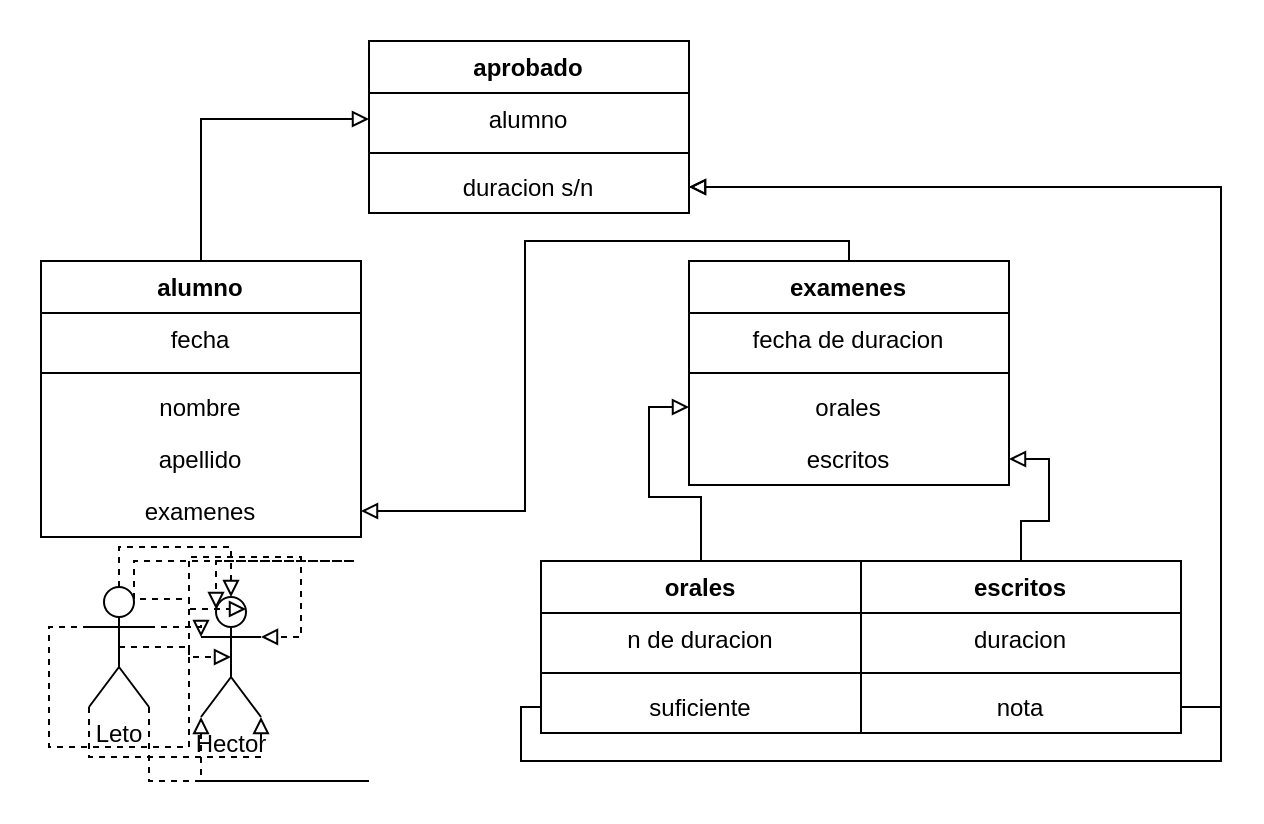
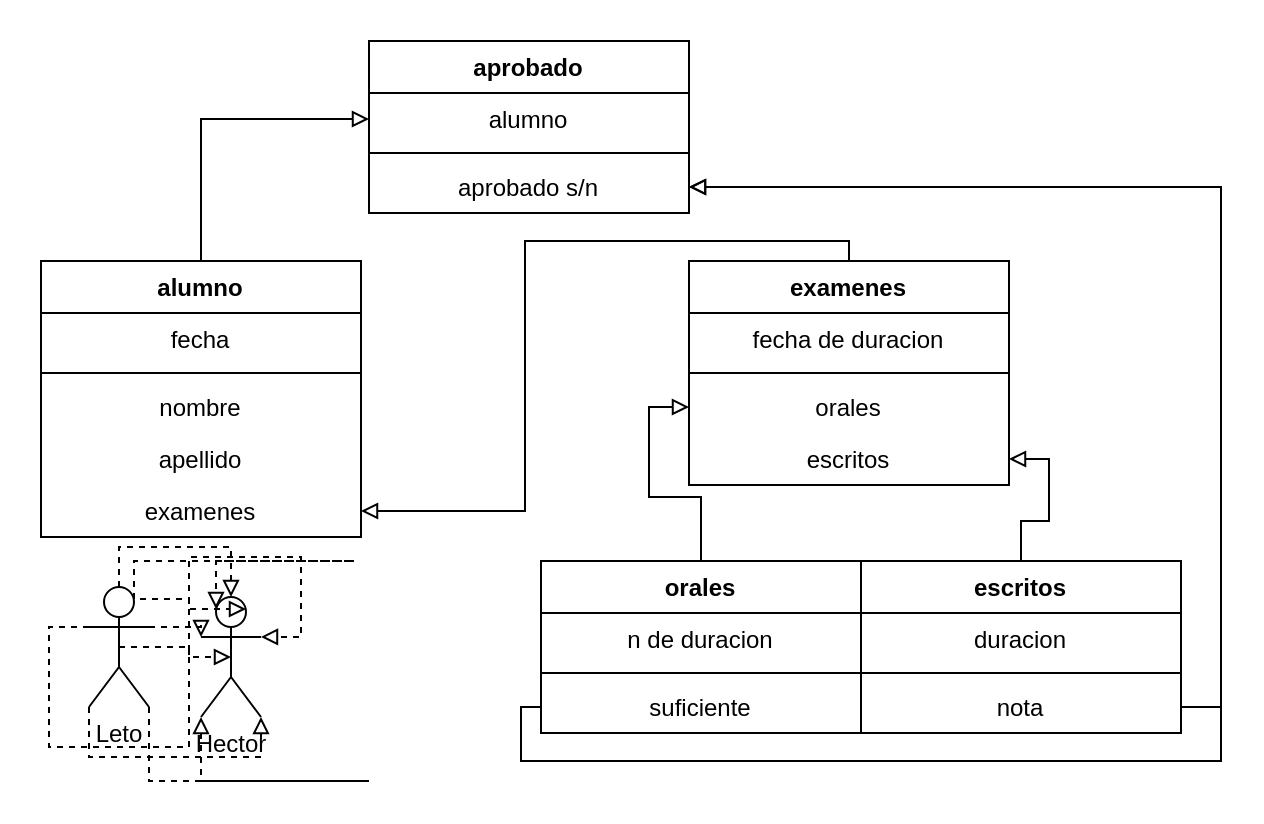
  <mxCell id="0" />
  <mxCell id="1" parent="0" />
  <mxCell id="2" value="aprobado" style="swimlane;fontStyle=1;align=center;verticalAlign=top;childLayout=stackLayout;horizontal=1;startSize=26;horizontalStack=0;resizeParent=1;resizeParentMax=0;resizeLast=0;collapsible=1;marginBottom=0;" vertex="1" parent="1"><mxGeometry x="184" y="20" width="160" height="86" as="geometry" /></mxCell>
  <mxCell id="3" value="alumno" style="text;strokeColor=none;fillColor=none;align=center;verticalAlign=top;spacingLeft=4;spacingRight=4;overflow=hidden;rotatable=0;points=[[0,0.5],[1,0.5]];portConstraint=eastwest;" vertex="1" parent="2"><mxGeometry y="26" width="160" height="26" as="geometry" /></mxCell>
  <mxCell id="4" value="" style="line;strokeWidth=1;fillColor=none;align=left;verticalAlign=middle;spacingTop=-1;spacingLeft=3;spacingRight=3;rotatable=0;labelPosition=right;points=[];portConstraint=eastwest;strokeColor=inherit;" vertex="1" parent="2"><mxGeometry y="52" width="160" height="8" as="geometry" /></mxCell>
- <mxCell id="5" value="duracion s/n" style="text;strokeColor=none;fillColor=none;align=center;verticalAlign=top;spacingLeft=4;spacingRight=4;overflow=hidden;rotatable=0;points=[[0,0.5],[1,0.5]];portConstraint=eastwest;" vertex="1" parent="2"><mxGeometry y="60" width="160" height="26" as="geometry" /></mxCell>
+ <mxCell id="5" value="aprobado s/n" style="text;strokeColor=none;fillColor=none;align=center;verticalAlign=top;spacingLeft=4;spacingRight=4;overflow=hidden;rotatable=0;points=[[0,0.5],[1,0.5]];portConstraint=eastwest;" vertex="1" parent="2"><mxGeometry y="60" width="160" height="26" as="geometry" /></mxCell>
  <mxCell id="6" style="edgeStyle=orthogonalEdgeStyle;rounded=0;orthogonalLoop=1;jettySize=auto;html=1;exitX=0.5;exitY=0;exitDx=0;exitDy=0;entryX=0;entryY=0.5;entryDx=0;entryDy=0;endArrow=block;endFill=0;" edge="1" parent="1" source="7" target="3"><mxGeometry relative="1" as="geometry" /></mxCell>
  <mxCell id="7" value="alumno" style="swimlane;fontStyle=1;align=center;verticalAlign=top;childLayout=stackLayout;horizontal=1;startSize=26;horizontalStack=0;resizeParent=1;resizeParentMax=0;resizeLast=0;collapsible=1;marginBottom=0;" vertex="1" parent="1"><mxGeometry x="20" y="130" width="160" height="138" as="geometry" /></mxCell>
  <mxCell id="8" value="fecha" style="text;strokeColor=none;fillColor=none;align=center;verticalAlign=top;spacingLeft=4;spacingRight=4;overflow=hidden;rotatable=0;points=[[0,0.5],[1,0.5]];portConstraint=eastwest;" vertex="1" parent="7"><mxGeometry y="26" width="160" height="26" as="geometry" /></mxCell>
  <mxCell id="9" value="" style="line;strokeWidth=1;fillColor=none;align=left;verticalAlign=middle;spacingTop=-1;spacingLeft=3;spacingRight=3;rotatable=0;labelPosition=right;points=[];portConstraint=eastwest;strokeColor=inherit;" vertex="1" parent="7"><mxGeometry y="52" width="160" height="8" as="geometry" /></mxCell>
  <mxCell id="10" value="nombre" style="text;strokeColor=none;fillColor=none;align=center;verticalAlign=top;spacingLeft=4;spacingRight=4;overflow=hidden;rotatable=0;points=[[0,0.5],[1,0.5]];portConstraint=eastwest;" vertex="1" parent="7"><mxGeometry y="60" width="160" height="26" as="geometry" /></mxCell>
  <mxCell id="11" value="apellido" style="text;strokeColor=none;fillColor=none;align=center;verticalAlign=top;spacingLeft=4;spacingRight=4;overflow=hidden;rotatable=0;points=[[0,0.5],[1,0.5]];portConstraint=eastwest;" vertex="1" parent="7"><mxGeometry y="86" width="160" height="26" as="geometry" /></mxCell>
  <mxCell id="12" value="examenes" style="text;strokeColor=none;fillColor=none;align=center;verticalAlign=top;spacingLeft=4;spacingRight=4;overflow=hidden;rotatable=0;points=[[0,0.5],[1,0.5]];portConstraint=eastwest;" vertex="1" parent="7"><mxGeometry y="112" width="160" height="26" as="geometry" /></mxCell>
  <mxCell id="13" style="edgeStyle=orthogonalEdgeStyle;rounded=0;orthogonalLoop=1;jettySize=auto;html=1;exitX=0.5;exitY=0;exitDx=0;exitDy=0;entryX=1;entryY=0.5;entryDx=0;entryDy=0;endArrow=block;endFill=0;" edge="1" parent="1" source="14" target="12"><mxGeometry relative="1" as="geometry"><Array as="points"><mxPoint x="424" y="120" /><mxPoint x="262" y="120" /><mxPoint x="262" y="255" /></Array></mxGeometry></mxCell>
  <mxCell id="14" value="examenes" style="swimlane;fontStyle=1;align=center;verticalAlign=top;childLayout=stackLayout;horizontal=1;startSize=26;horizontalStack=0;resizeParent=1;resizeParentMax=0;resizeLast=0;collapsible=1;marginBottom=0;" vertex="1" parent="1"><mxGeometry x="344" y="130" width="160" height="112" as="geometry" /></mxCell>
  <mxCell id="15" value="fecha de duracion" style="text;strokeColor=none;fillColor=none;align=center;verticalAlign=top;spacingLeft=4;spacingRight=4;overflow=hidden;rotatable=0;points=[[0,0.5],[1,0.5]];portConstraint=eastwest;" vertex="1" parent="14"><mxGeometry y="26" width="160" height="26" as="geometry" /></mxCell>
  <mxCell id="16" value="" style="line;strokeWidth=1;fillColor=none;align=left;verticalAlign=middle;spacingTop=-1;spacingLeft=3;spacingRight=3;rotatable=0;labelPosition=right;points=[];portConstraint=eastwest;strokeColor=inherit;" vertex="1" parent="14"><mxGeometry y="52" width="160" height="8" as="geometry" /></mxCell>
  <mxCell id="17" value="orales" style="text;strokeColor=none;fillColor=none;align=center;verticalAlign=top;spacingLeft=4;spacingRight=4;overflow=hidden;rotatable=0;points=[[0,0.5],[1,0.5]];portConstraint=eastwest;" vertex="1" parent="14"><mxGeometry y="60" width="160" height="26" as="geometry" /></mxCell>
  <mxCell id="18" value="escritos" style="text;strokeColor=none;fillColor=none;align=center;verticalAlign=middle;spacingLeft=4;spacingRight=4;overflow=hidden;rotatable=0;points=[[0,0.5],[1,0.5]];portConstraint=eastwest;" vertex="1" parent="14"><mxGeometry y="86" width="160" height="26" as="geometry" /></mxCell>
  <mxCell id="19" style="edgeStyle=orthogonalEdgeStyle;rounded=0;orthogonalLoop=1;jettySize=auto;html=1;exitX=0.5;exitY=0;exitDx=0;exitDy=0;entryX=0;entryY=0.5;entryDx=0;entryDy=0;endArrow=block;endFill=0;" edge="1" parent="1" source="20" target="17"><mxGeometry relative="1" as="geometry" /></mxCell>
  <mxCell id="20" value="orales" style="swimlane;fontStyle=1;align=center;verticalAlign=top;childLayout=stackLayout;horizontal=1;startSize=26;horizontalStack=0;resizeParent=1;resizeParentMax=0;resizeLast=0;collapsible=1;marginBottom=0;" vertex="1" parent="1"><mxGeometry x="270" y="280" width="160" height="86" as="geometry" /></mxCell>
  <mxCell id="21" value="n de duracion" style="text;strokeColor=none;fillColor=none;align=center;verticalAlign=top;spacingLeft=4;spacingRight=4;overflow=hidden;rotatable=0;points=[[0,0.5],[1,0.5]];portConstraint=eastwest;" vertex="1" parent="20"><mxGeometry y="26" width="160" height="26" as="geometry" /></mxCell>
  <mxCell id="22" value="" style="line;strokeWidth=1;fillColor=none;align=left;verticalAlign=middle;spacingTop=-1;spacingLeft=3;spacingRight=3;rotatable=0;labelPosition=right;points=[];portConstraint=eastwest;strokeColor=inherit;" vertex="1" parent="20"><mxGeometry y="52" width="160" height="8" as="geometry" /></mxCell>
  <mxCell id="23" value="suficiente" style="text;strokeColor=none;fillColor=none;align=center;verticalAlign=top;spacingLeft=4;spacingRight=4;overflow=hidden;rotatable=0;points=[[0,0.5],[1,0.5]];portConstraint=eastwest;" vertex="1" parent="20"><mxGeometry y="60" width="160" height="26" as="geometry" /></mxCell>
  <mxCell id="24" style="edgeStyle=orthogonalEdgeStyle;rounded=0;orthogonalLoop=1;jettySize=auto;html=1;exitX=0.5;exitY=0;exitDx=0;exitDy=0;entryX=1;entryY=0.5;entryDx=0;entryDy=0;endArrow=block;endFill=0;" edge="1" parent="1" source="25" target="18"><mxGeometry relative="1" as="geometry" /></mxCell>
  <mxCell id="25" value="escritos" style="swimlane;fontStyle=1;align=center;verticalAlign=top;childLayout=stackLayout;horizontal=1;startSize=26;horizontalStack=0;resizeParent=1;resizeParentMax=0;resizeLast=0;collapsible=1;marginBottom=0;" vertex="1" parent="1"><mxGeometry x="430" y="280" width="160" height="86" as="geometry" /></mxCell>
  <mxCell id="26" value="duracion" style="text;strokeColor=none;fillColor=none;align=center;verticalAlign=top;spacingLeft=4;spacingRight=4;overflow=hidden;rotatable=0;points=[[0,0.5],[1,0.5]];portConstraint=eastwest;" vertex="1" parent="25"><mxGeometry y="26" width="160" height="26" as="geometry" /></mxCell>
  <mxCell id="27" value="" style="line;strokeWidth=1;fillColor=none;align=left;verticalAlign=middle;spacingTop=-1;spacingLeft=3;spacingRight=3;rotatable=0;labelPosition=right;points=[];portConstraint=eastwest;strokeColor=inherit;" vertex="1" parent="25"><mxGeometry y="52" width="160" height="8" as="geometry" /></mxCell>
  <mxCell id="28" value="nota" style="text;strokeColor=none;fillColor=none;align=center;verticalAlign=top;spacingLeft=4;spacingRight=4;overflow=hidden;rotatable=0;points=[[0,0.5],[1,0.5]];portConstraint=eastwest;" vertex="1" parent="25"><mxGeometry y="60" width="160" height="26" as="geometry" /></mxCell>
  <mxCell id="29" style="edgeStyle=orthogonalEdgeStyle;rounded=0;orthogonalLoop=1;jettySize=auto;html=1;exitX=1;exitY=0.5;exitDx=0;exitDy=0;entryX=1;entryY=0.5;entryDx=0;entryDy=0;dashed=0;endArrow=block;endFill=0;" edge="1" parent="1" source="28" target="5"><mxGeometry relative="1" as="geometry" /></mxCell>
  <mxCell id="30" style="edgeStyle=orthogonalEdgeStyle;rounded=0;orthogonalLoop=1;jettySize=auto;html=1;exitX=0;exitY=0.5;exitDx=0;exitDy=0;entryX=1;entryY=0.5;entryDx=0;entryDy=0;dashed=0;endArrow=block;endFill=0;" edge="1" parent="1" source="23" target="5"><mxGeometry relative="1" as="geometry"><Array as="points"><mxPoint x="260" y="353" /><mxPoint x="260" y="380" /><mxPoint x="610" y="380" /><mxPoint x="610" y="93" /></Array></mxGeometry></mxCell>
  <mxCell id="31" value="&lt;div&gt;Hector&lt;/div&gt;" style="shape=umlActor;verticalLabelPosition=bottom;verticalAlign=top;html=1;" vertex="1" parent="1"><mxGeometry x="100" y="298" width="30" height="60" as="geometry" /></mxCell>
  <mxCell id="32" style="edgeStyle=orthogonalEdgeStyle;rounded=0;orthogonalLoop=1;jettySize=auto;html=1;exitX=0.5;exitY=0;exitDx=0;exitDy=0;exitPerimeter=0;entryX=0.5;entryY=0;entryDx=0;entryDy=0;entryPerimeter=0;dashed=1;endArrow=block;endFill=0;" edge="1" parent="1" source="40" target="31"><mxGeometry relative="1" as="geometry" /></mxCell>
  <mxCell id="33" style="edgeStyle=orthogonalEdgeStyle;rounded=0;orthogonalLoop=1;jettySize=auto;html=1;exitX=0;exitY=1;exitDx=0;exitDy=0;exitPerimeter=0;entryX=1;entryY=1;entryDx=0;entryDy=0;entryPerimeter=0;dashed=1;endArrow=block;endFill=0;" edge="1" parent="1" source="40" target="31"><mxGeometry relative="1" as="geometry" /></mxCell>
  <mxCell id="34" style="edgeStyle=orthogonalEdgeStyle;rounded=0;orthogonalLoop=1;jettySize=auto;html=1;exitX=1;exitY=1;exitDx=0;exitDy=0;exitPerimeter=0;dashed=1;endArrow=block;endFill=0;entryX=0;entryY=1;entryDx=0;entryDy=0;entryPerimeter=0;" edge="1" parent="1" source="40" target="31"><mxGeometry relative="1" as="geometry"><mxPoint x="80" y="360" as="targetPoint" /><Array as="points"><mxPoint x="184" y="390" /><mxPoint x="85" y="390" /></Array></mxGeometry></mxCell>
  <mxCell id="35" style="edgeStyle=orthogonalEdgeStyle;rounded=0;orthogonalLoop=1;jettySize=auto;html=1;exitX=0.5;exitY=0.5;exitDx=0;exitDy=0;exitPerimeter=0;entryX=0.5;entryY=0.5;entryDx=0;entryDy=0;entryPerimeter=0;dashed=1;endArrow=block;endFill=0;" edge="1" parent="1" source="40" target="31"><mxGeometry relative="1" as="geometry" /></mxCell>
  <mxCell id="36" style="edgeStyle=orthogonalEdgeStyle;rounded=0;orthogonalLoop=1;jettySize=auto;html=1;exitX=0.25;exitY=0.1;exitDx=0;exitDy=0;exitPerimeter=0;entryX=0.75;entryY=0.1;entryDx=0;entryDy=0;entryPerimeter=0;dashed=1;endArrow=block;endFill=0;" edge="1" parent="1" source="40" target="31"><mxGeometry relative="1" as="geometry" /></mxCell>
  <mxCell id="37" style="edgeStyle=orthogonalEdgeStyle;rounded=0;orthogonalLoop=1;jettySize=auto;html=1;exitX=0.75;exitY=0.1;exitDx=0;exitDy=0;exitPerimeter=0;entryX=0.25;entryY=0.1;entryDx=0;entryDy=0;entryPerimeter=0;dashed=1;endArrow=block;endFill=0;" edge="1" parent="1" source="40" target="31"><mxGeometry relative="1" as="geometry"><Array as="points"><mxPoint x="177" y="280" /><mxPoint x="93" y="280" /></Array></mxGeometry></mxCell>
  <mxCell id="38" style="edgeStyle=orthogonalEdgeStyle;rounded=0;orthogonalLoop=1;jettySize=auto;html=1;exitX=1;exitY=0.333;exitDx=0;exitDy=0;exitPerimeter=0;entryX=0;entryY=0.333;entryDx=0;entryDy=0;entryPerimeter=0;dashed=1;endArrow=block;endFill=0;" edge="1" parent="1" source="40" target="31"><mxGeometry relative="1" as="geometry" /></mxCell>
  <mxCell id="39" style="edgeStyle=orthogonalEdgeStyle;rounded=0;orthogonalLoop=1;jettySize=auto;html=1;exitX=0;exitY=0.333;exitDx=0;exitDy=0;exitPerimeter=0;entryX=1;entryY=0.333;entryDx=0;entryDy=0;entryPerimeter=0;dashed=1;endArrow=block;endFill=0;" edge="1" parent="1" source="40" target="31"><mxGeometry relative="1" as="geometry" /></mxCell>
  <mxCell id="40" value="Leto" style="shape=umlActor;verticalLabelPosition=bottom;verticalAlign=top;html=1;" vertex="1" parent="1"><mxGeometry x="44" y="293" width="30" height="60" as="geometry" /></mxCell>
